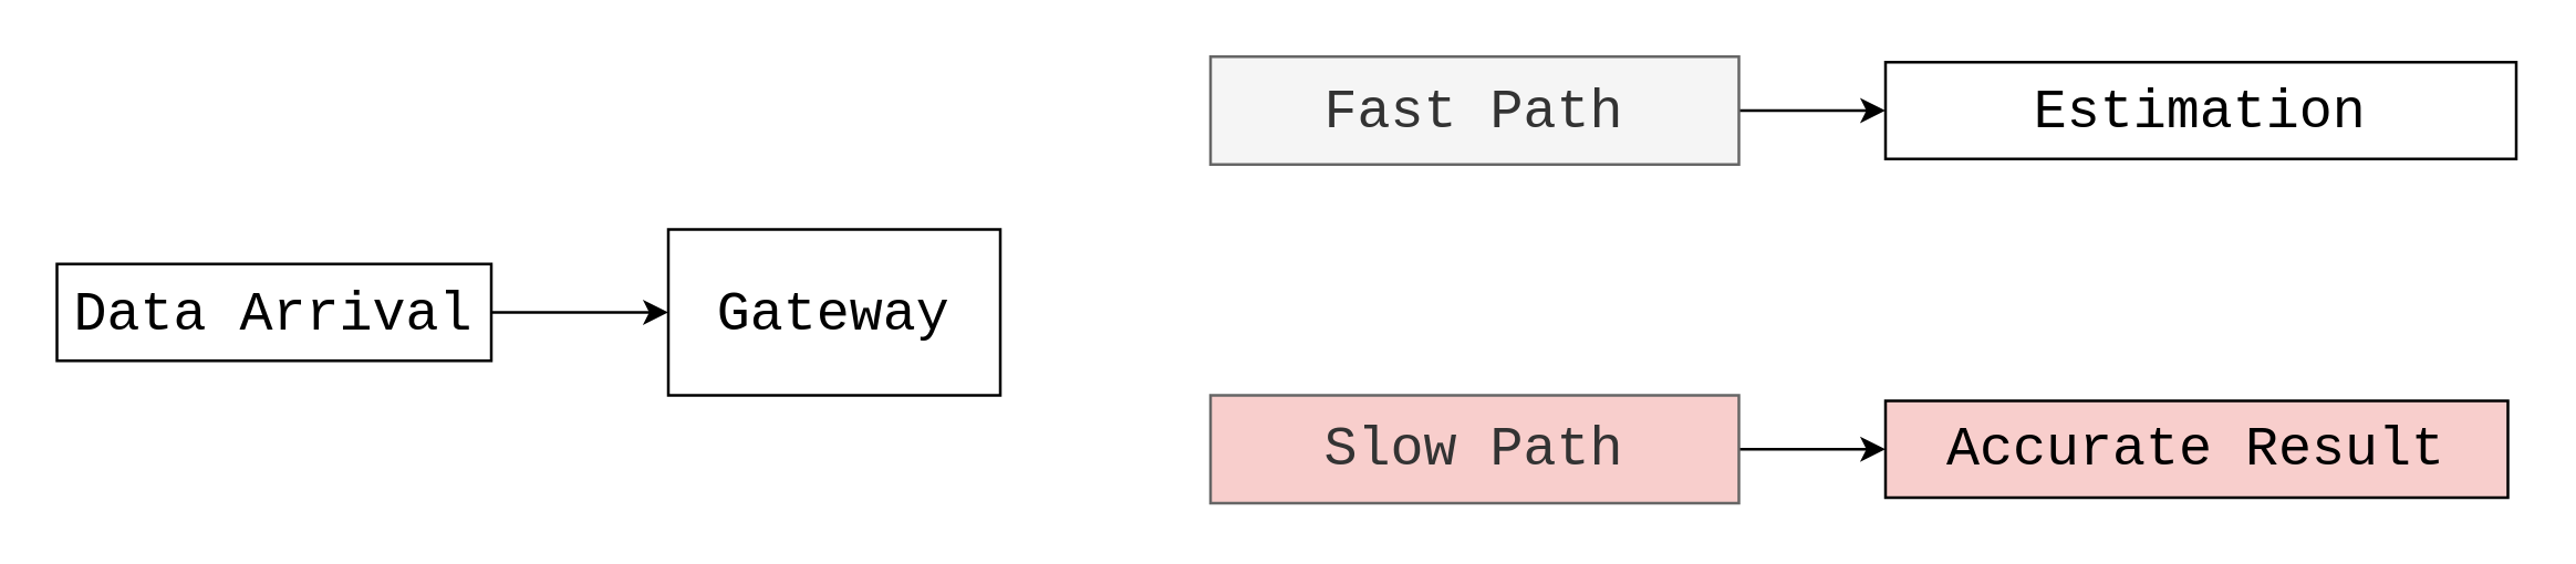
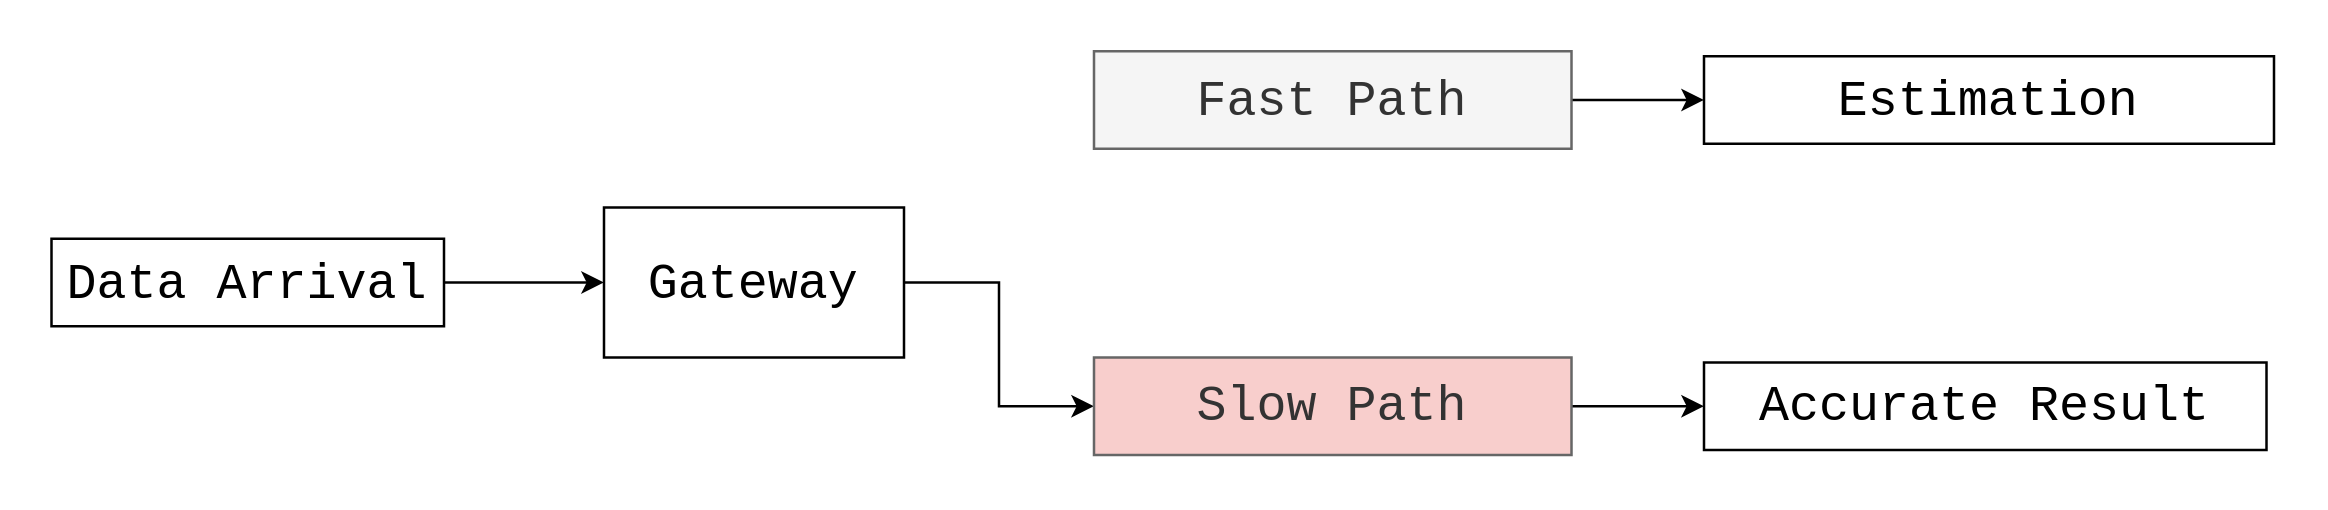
  <mxCell id="0" />
  <mxCell id="1" parent="0" />
  <mxCell id="2" style="edgeStyle=orthogonalEdgeStyle;rounded=0;orthogonalLoop=1;jettySize=auto;html=1;fontFamily=Courier New;fontSize=20;" edge="1" parent="1" source="3" target="5"><mxGeometry relative="1" as="geometry" /></mxCell>
  <mxCell id="3" value="&lt;font style=&quot;font-size: 20px&quot;&gt;Data Arrival&lt;/font&gt;" style="rounded=0;whiteSpace=wrap;html=1;fontFamily=Courier New;" vertex="1" parent="1"><mxGeometry x="20" y="95" width="157" height="35" as="geometry" /></mxCell>
+ <mxCell id="4" style="edgeStyle=orthogonalEdgeStyle;rounded=0;orthogonalLoop=1;jettySize=auto;html=1;fontFamily=Courier New;fontSize=20;" edge="1" parent="1" source="5" target="9"><mxGeometry relative="1" as="geometry" /></mxCell>
  <mxCell id="5" value="Gateway" style="rounded=0;whiteSpace=wrap;html=1;fontFamily=Courier New;fontSize=20;" vertex="1" parent="1"><mxGeometry x="241" y="82.5" width="120" height="60" as="geometry" /></mxCell>
  <mxCell id="6" style="edgeStyle=orthogonalEdgeStyle;rounded=0;orthogonalLoop=1;jettySize=auto;html=1;fontFamily=Courier New;fontSize=20;" edge="1" parent="1" source="7" target="10"><mxGeometry relative="1" as="geometry" /></mxCell>
  <mxCell id="7" value="Fast Path" style="rounded=0;whiteSpace=wrap;html=1;fontFamily=Courier New;fontSize=20;fillColor=#f5f5f5;fontColor=#333333;strokeColor=#666666;" vertex="1" parent="1"><mxGeometry x="437" y="20" width="191" height="39" as="geometry" /></mxCell>
  <mxCell id="8" style="edgeStyle=orthogonalEdgeStyle;rounded=0;orthogonalLoop=1;jettySize=auto;html=1;fontFamily=Courier New;fontSize=20;" edge="1" parent="1" source="9" target="11"><mxGeometry relative="1" as="geometry" /></mxCell>
  <mxCell id="9" value="Slow Path" style="rounded=0;whiteSpace=wrap;html=1;fontFamily=Courier New;fontSize=20;fillColor=#f8cecc;fontColor=#333333;strokeColor=#666666;" vertex="1" parent="1"><mxGeometry x="437" y="142.5" width="191" height="39" as="geometry" /></mxCell>
  <mxCell id="10" value="&lt;font style=&quot;font-size: 20px&quot;&gt;Estimation&lt;/font&gt;" style="rounded=0;whiteSpace=wrap;html=1;fontFamily=Courier New;" vertex="1" parent="1"><mxGeometry x="681" y="22" width="228" height="35" as="geometry" /></mxCell>
- <mxCell id="11" value="&lt;font style=&quot;font-size: 20px&quot;&gt;Accurate Result&lt;/font&gt;" style="rounded=0;whiteSpace=wrap;html=1;fontFamily=Courier New;fillColor=#f8cecc;" vertex="1" parent="1"><mxGeometry x="681" y="144.5" width="225" height="35" as="geometry" /></mxCell>
+ <mxCell id="11" value="&lt;font style=&quot;font-size: 20px&quot;&gt;Accurate Result&lt;/font&gt;" style="rounded=0;whiteSpace=wrap;html=1;fontFamily=Courier New;" vertex="1" parent="1"><mxGeometry x="681" y="144.5" width="225" height="35" as="geometry" /></mxCell>
